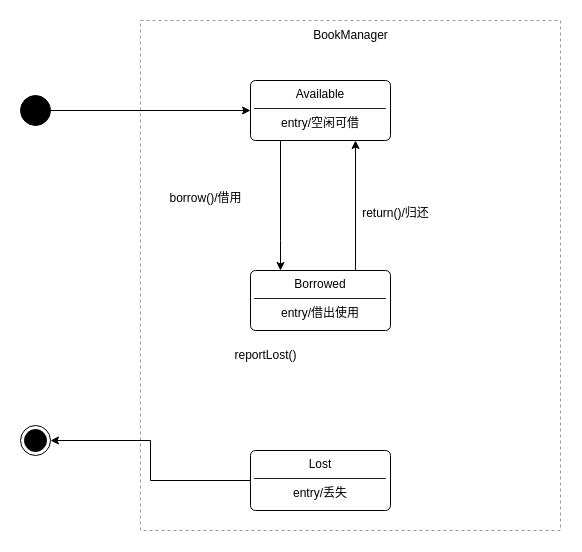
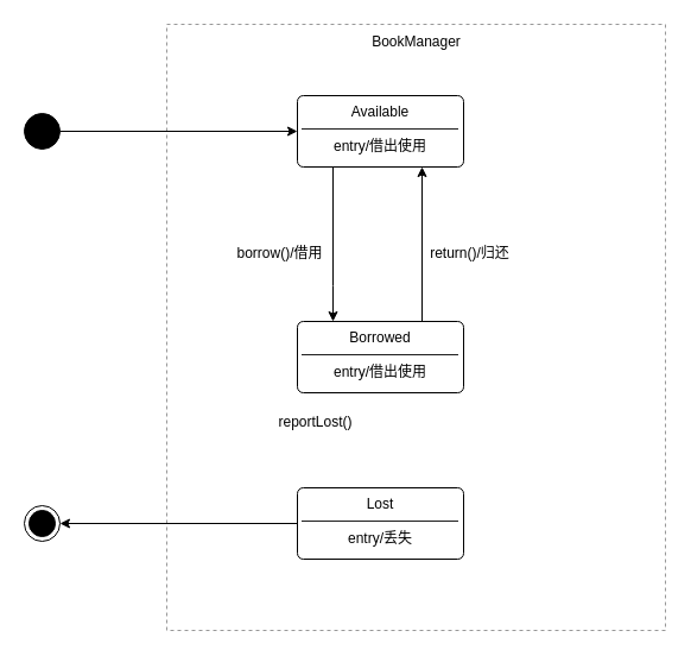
  <mxCell id="0" />
  <mxCell id="1" parent="0" />
  <mxCell id="2" value="" style="fontStyle=0;dashed=1;html=1;whiteSpace=wrap;opacity=40;" vertex="1" parent="1"><mxGeometry x="140" y="20" width="420" height="510" as="geometry" /></mxCell>
  <mxCell id="3" value="" style="edgeStyle=orthogonalEdgeStyle;rounded=0;orthogonalLoop=1;jettySize=auto;html=1;" edge="1" parent="1" source="4" target="6"><mxGeometry relative="1" as="geometry" /></mxCell>
  <mxCell id="4" value="" style="ellipse;fillColor=strokeColor;html=1;" vertex="1" parent="1"><mxGeometry x="20" y="95" width="30" height="30" as="geometry" /></mxCell>
  <mxCell id="5" value="" style="edgeStyle=orthogonalEdgeStyle;rounded=0;orthogonalLoop=1;jettySize=auto;html=1;" edge="1" parent="1" source="6" target="7"><mxGeometry relative="1" as="geometry"><Array as="points"><mxPoint x="280" y="240" /><mxPoint x="280" y="240" /></Array></mxGeometry></mxCell>
- <mxCell id="6" value="Available&lt;div&gt;———————————&lt;/div&gt;&lt;div&gt;entry/空闲可借&lt;/div&gt;" style="html=1;align=center;verticalAlign=top;rounded=1;absoluteArcSize=1;arcSize=10;dashed=0;whiteSpace=wrap;" vertex="1" parent="1"><mxGeometry x="250" y="80" width="140" height="60" as="geometry" /></mxCell>
+ <mxCell id="6" value="Available&lt;div&gt;———————————&lt;/div&gt;&lt;div&gt;entry/借出使用&lt;/div&gt;" style="html=1;align=center;verticalAlign=top;rounded=1;absoluteArcSize=1;arcSize=10;dashed=0;whiteSpace=wrap;" vertex="1" parent="1"><mxGeometry x="250" y="80" width="140" height="60" as="geometry" /></mxCell>
  <mxCell id="7" value="Borrowed&lt;div&gt;———————————&lt;/div&gt;&lt;div&gt;entry/借出使用&lt;/div&gt;" style="html=1;align=center;verticalAlign=top;rounded=1;absoluteArcSize=1;arcSize=10;dashed=0;whiteSpace=wrap;" vertex="1" parent="1"><mxGeometry x="250" y="270" width="140" height="60" as="geometry" /></mxCell>
  <mxCell id="8" value="" style="edgeStyle=orthogonalEdgeStyle;rounded=0;orthogonalLoop=1;jettySize=auto;html=1;" edge="1" parent="1" source="9" target="10"><mxGeometry relative="1" as="geometry" /></mxCell>
- <mxCell id="9" value="Lost&lt;div&gt;———————————&lt;/div&gt;&lt;div&gt;entry/丢失&lt;/div&gt;" style="html=1;align=center;verticalAlign=top;rounded=1;absoluteArcSize=1;arcSize=10;dashed=0;whiteSpace=wrap;" vertex="1" parent="1"><mxGeometry x="250" y="450" width="140" height="60" as="geometry" /></mxCell>
+ <mxCell id="9" value="Lost&lt;div&gt;———————————&lt;/div&gt;&lt;div&gt;entry/丢失&lt;/div&gt;" style="html=1;align=center;verticalAlign=top;rounded=1;absoluteArcSize=1;arcSize=10;dashed=0;whiteSpace=wrap;" vertex="1" parent="1"><mxGeometry x="250" y="410" width="140" height="60" as="geometry" /></mxCell>
  <mxCell id="10" value="" style="ellipse;html=1;shape=endState;fillColor=strokeColor;" vertex="1" parent="1"><mxGeometry x="20" y="425" width="30" height="30" as="geometry" /></mxCell>
  <mxCell id="11" value="reportLost()" style="text;html=1;align=center;verticalAlign=middle;resizable=0;points=[];autosize=1;strokeColor=none;fillColor=none;" vertex="1" parent="1"><mxGeometry x="220" y="340" width="90" height="30" as="geometry" /></mxCell>
- <mxCell id="12" value="borrow()/借用" style="text;html=1;align=center;verticalAlign=middle;resizable=0;points=[];autosize=1;strokeColor=none;fillColor=none;" vertex="1" parent="1"><mxGeometry x="155" y="183" width="100" height="30" as="geometry" /></mxCell>
+ <mxCell id="12" value="borrow()/借用" style="text;html=1;align=center;verticalAlign=middle;resizable=0;points=[];autosize=1;strokeColor=none;fillColor=none;" vertex="1" parent="1"><mxGeometry x="185" y="198" width="100" height="30" as="geometry" /></mxCell>
  <mxCell id="13" style="edgeStyle=orthogonalEdgeStyle;rounded=0;orthogonalLoop=1;jettySize=auto;html=1;exitX=0;exitY=0;exitDx=0;exitDy=0;entryX=1;entryY=0;entryDx=0;entryDy=0;" edge="1" parent="1" source="4" target="4"><mxGeometry relative="1" as="geometry" /></mxCell>
  <mxCell id="14" value="" style="endArrow=classic;html=1;rounded=0;entryX=0.75;entryY=1;entryDx=0;entryDy=0;exitX=0.75;exitY=0;exitDx=0;exitDy=0;" edge="1" parent="1" source="7" target="6"><mxGeometry width="50" height="50" relative="1" as="geometry"><mxPoint x="347" y="270" as="sourcePoint" /><mxPoint x="347" y="180" as="targetPoint" /></mxGeometry></mxCell>
  <mxCell id="15" value="return()/归还" style="text;html=1;align=center;verticalAlign=middle;resizable=0;points=[];autosize=1;strokeColor=none;fillColor=none;" vertex="1" parent="1"><mxGeometry x="350" y="198" width="90" height="30" as="geometry" /></mxCell>
  <mxCell id="16" value="BookManager" style="text;html=1;align=center;verticalAlign=middle;resizable=0;points=[];autosize=1;strokeColor=none;fillColor=none;" vertex="1" parent="1"><mxGeometry x="300" y="20" width="100" height="30" as="geometry" /></mxCell>
